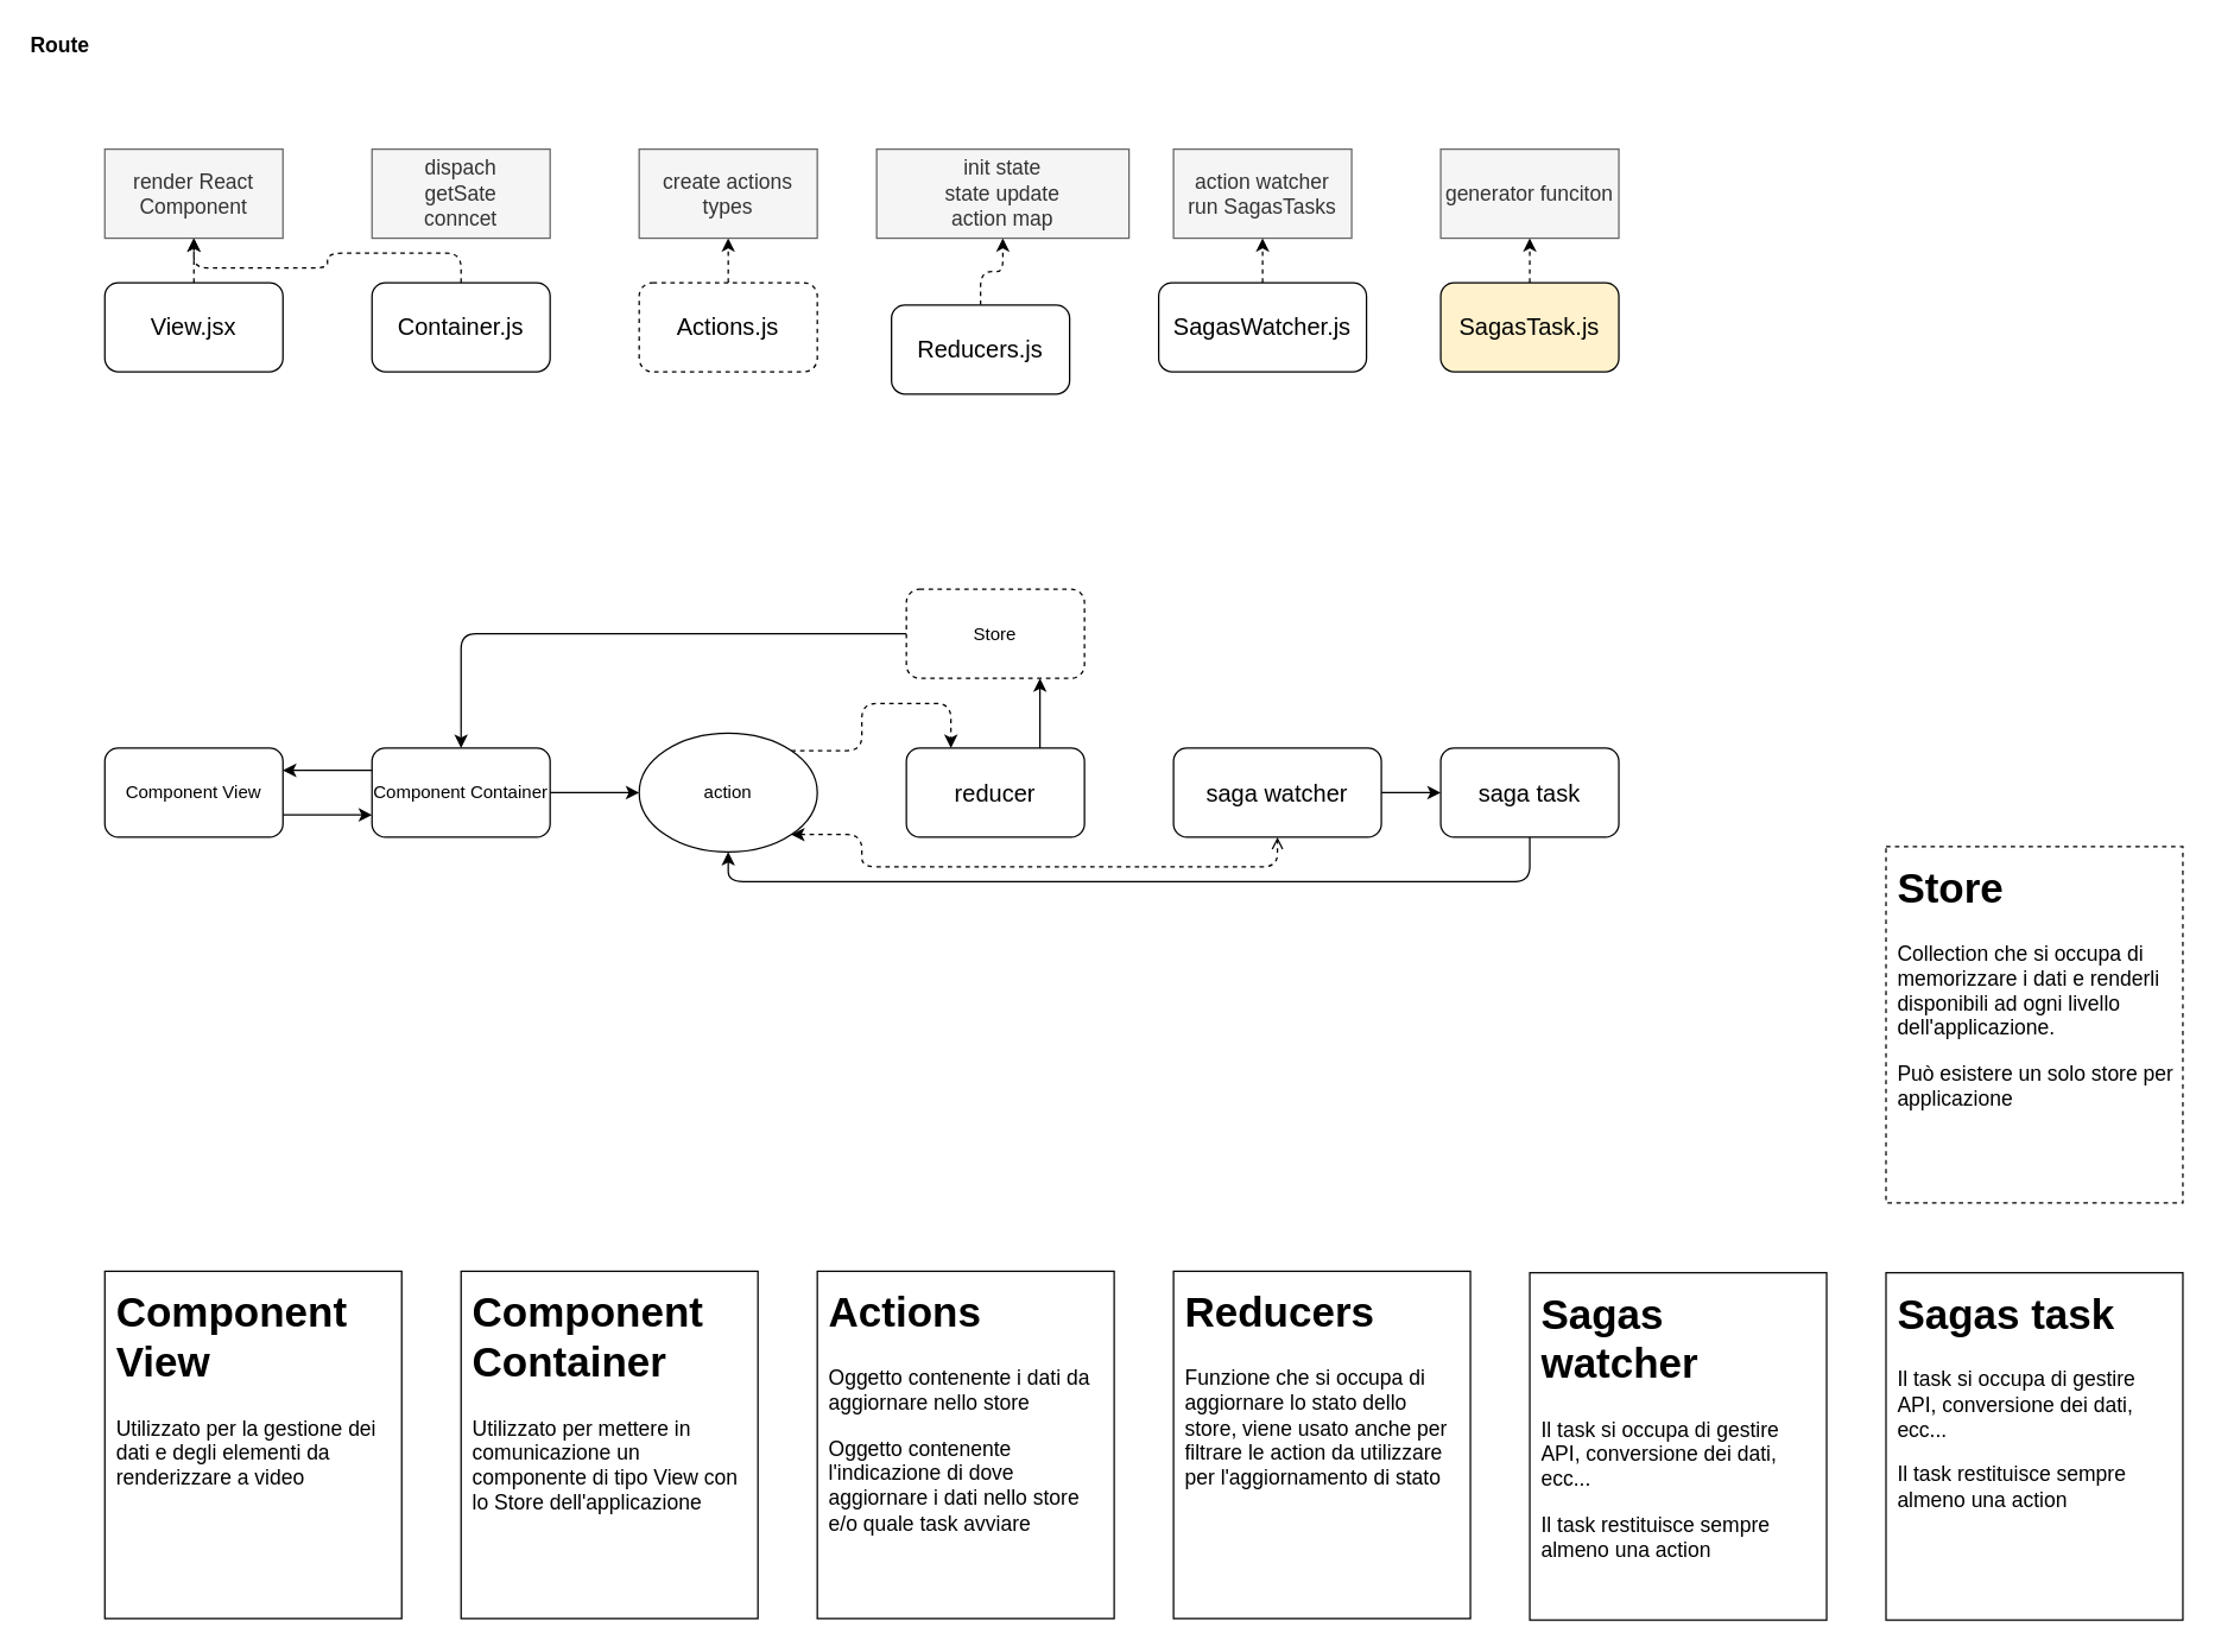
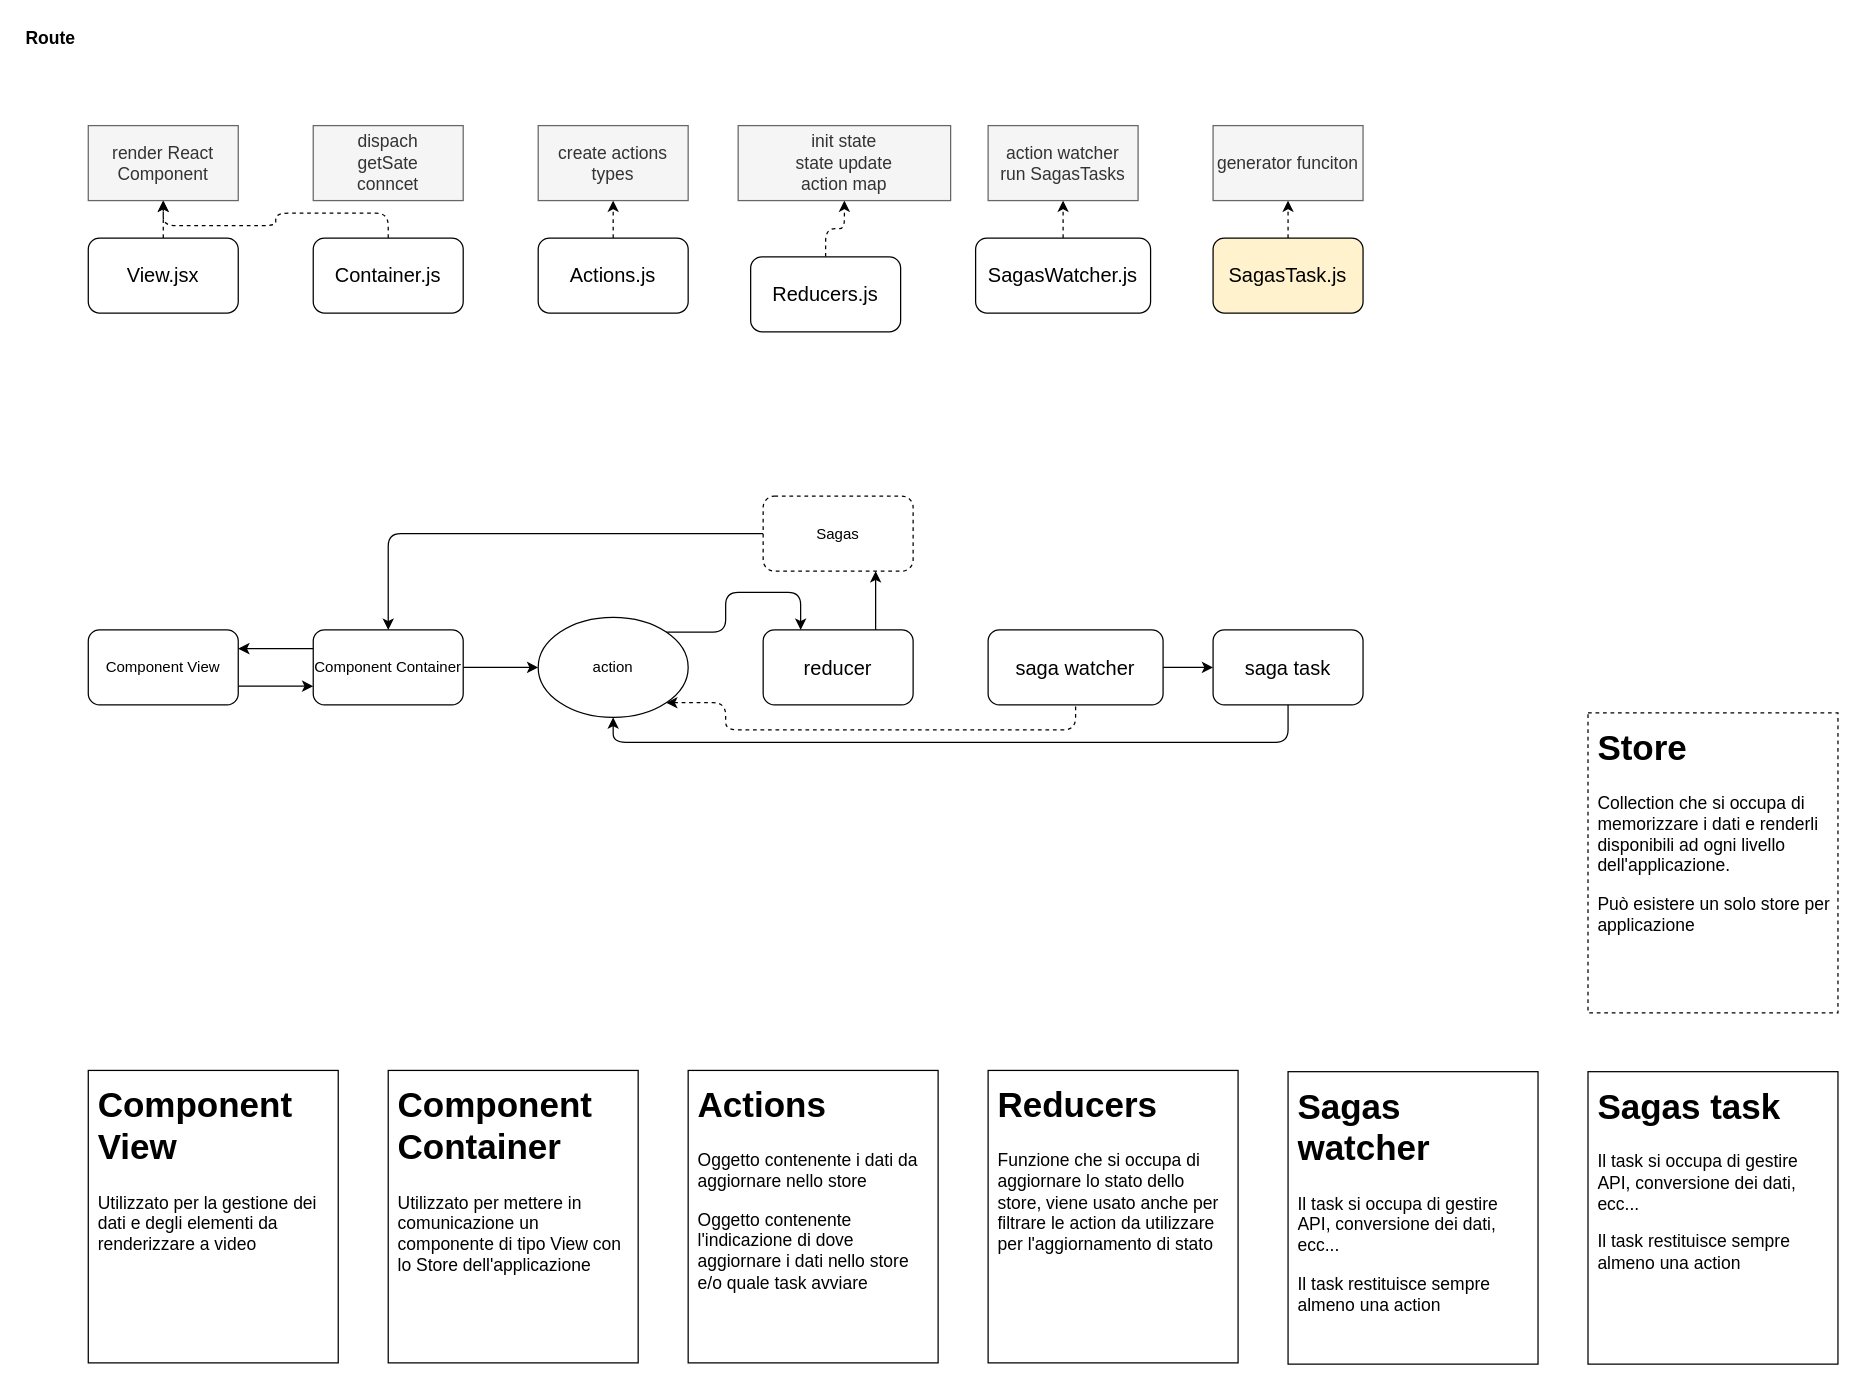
  <mxCell id="0" />
  <mxCell id="1" parent="0" />
  <mxCell id="2" style="edgeStyle=orthogonalEdgeStyle;rounded=1;orthogonalLoop=1;jettySize=auto;html=1;exitX=0.5;exitY=0;exitDx=0;exitDy=0;entryX=0.5;entryY=1;entryDx=0;entryDy=0;fontSize=14;dashed=1;" edge="1" parent="1" source="3" target="21"><mxGeometry relative="1" as="geometry" /></mxCell>
  <mxCell id="3" value="View.jsx" style="rounded=1;whiteSpace=wrap;html=1;fontSize=16;" vertex="1" parent="1"><mxGeometry x="70" y="190" width="120" height="60" as="geometry" /></mxCell>
  <mxCell id="4" style="edgeStyle=orthogonalEdgeStyle;rounded=1;orthogonalLoop=1;jettySize=auto;html=1;exitX=0.5;exitY=0;exitDx=0;exitDy=0;fontSize=14;dashed=1;" edge="1" parent="1" source="5" target="21"><mxGeometry relative="1" as="geometry" /></mxCell>
  <mxCell id="5" value="Container.js" style="rounded=1;whiteSpace=wrap;html=1;fontSize=16;" vertex="1" parent="1"><mxGeometry x="250" y="190" width="120" height="60" as="geometry" /></mxCell>
  <mxCell id="6" style="edgeStyle=orthogonalEdgeStyle;rounded=1;orthogonalLoop=1;jettySize=auto;html=1;exitX=0.5;exitY=0;exitDx=0;exitDy=0;entryX=0.5;entryY=1;entryDx=0;entryDy=0;dashed=1;fontSize=14;" edge="1" parent="1" source="7" target="24"><mxGeometry relative="1" as="geometry" /></mxCell>
  <mxCell id="7" value="Reducers.js" style="rounded=1;whiteSpace=wrap;html=1;fontSize=16;" vertex="1" parent="1"><mxGeometry x="600" y="205" width="120" height="60" as="geometry" /></mxCell>
  <mxCell id="8" style="edgeStyle=orthogonalEdgeStyle;rounded=1;orthogonalLoop=1;jettySize=auto;html=1;exitX=0.5;exitY=0;exitDx=0;exitDy=0;entryX=0.5;entryY=1;entryDx=0;entryDy=0;dashed=1;fontSize=14;" edge="1" parent="1" source="9" target="25"><mxGeometry relative="1" as="geometry" /></mxCell>
  <mxCell id="9" value="SagasWatcher.js" style="rounded=1;whiteSpace=wrap;html=1;fontSize=16;" vertex="1" parent="1"><mxGeometry x="780" y="190" width="140" height="60" as="geometry" /></mxCell>
  <mxCell id="10" style="edgeStyle=orthogonalEdgeStyle;rounded=1;orthogonalLoop=1;jettySize=auto;html=1;exitX=0.5;exitY=0;exitDx=0;exitDy=0;entryX=0.5;entryY=1;entryDx=0;entryDy=0;dashed=1;fontSize=14;" edge="1" parent="1" source="11" target="23"><mxGeometry relative="1" as="geometry" /></mxCell>
- <mxCell id="11" value="Actions.js" style="rounded=1;whiteSpace=wrap;html=1;fontSize=16;dashed=1;" vertex="1" parent="1"><mxGeometry x="430" y="190" width="120" height="60" as="geometry" /></mxCell>
+ <mxCell id="11" value="Actions.js" style="rounded=1;whiteSpace=wrap;html=1;fontSize=16;" vertex="1" parent="1"><mxGeometry x="430" y="190" width="120" height="60" as="geometry" /></mxCell>
  <mxCell id="12" value="Route" style="text;html=1;strokeColor=none;fillColor=none;align=center;verticalAlign=middle;whiteSpace=wrap;rounded=0;fontStyle=1;fontSize=14;" vertex="1" parent="1"><mxGeometry x="20" y="20" width="40" height="20" as="geometry" /></mxCell>
  <mxCell id="13" value="&lt;h1&gt;Component View&lt;/h1&gt;&lt;p&gt;Utilizzato per la gestione dei dati e degli elementi da renderizzare a video&lt;/p&gt;" style="text;html=1;strokeColor=#000000;fillColor=none;spacing=0;spacingTop=-12;whiteSpace=wrap;overflow=hidden;rounded=0;fontSize=14;glass=0;shadow=0;perimeterSpacing=0;strokeWidth=1;spacingLeft=8;spacingBottom=8;spacingRight=8;" vertex="1" parent="1"><mxGeometry x="70" y="856" width="200" height="234" as="geometry" /></mxCell>
  <mxCell id="14" value="&lt;h1&gt;Sagas watcher&lt;br&gt;&lt;/h1&gt;&lt;p&gt;Il task si occupa di gestire API, conversione dei dati, ecc...&lt;/p&gt;&lt;p&gt;Il task restituisce sempre almeno una action&lt;br&gt;&lt;/p&gt;" style="text;html=1;strokeColor=#000000;fillColor=none;spacing=0;spacingTop=-12;whiteSpace=wrap;overflow=hidden;rounded=0;fontSize=14;glass=0;shadow=0;perimeterSpacing=0;strokeWidth=1;spacingLeft=8;spacingBottom=8;spacingRight=8;" vertex="1" parent="1"><mxGeometry x="1030" y="857" width="200" height="234" as="geometry" /></mxCell>
  <mxCell id="15" value="&lt;h1&gt;Actions&lt;/h1&gt;&lt;p&gt;Oggetto contenente i dati da aggiornare nello store&lt;/p&gt;&lt;p&gt;Oggetto contenente l'indicazione di dove aggiornare i dati nello store e/o quale task avviare&lt;br&gt;&lt;/p&gt;" style="text;html=1;strokeColor=#000000;fillColor=none;spacing=0;spacingTop=-12;whiteSpace=wrap;overflow=hidden;rounded=0;fontSize=14;glass=0;shadow=0;perimeterSpacing=0;strokeWidth=1;spacingLeft=8;spacingBottom=8;spacingRight=8;" vertex="1" parent="1"><mxGeometry x="550" y="856" width="200" height="234" as="geometry" /></mxCell>
  <mxCell id="16" value="&lt;h1&gt;Reducers&lt;/h1&gt;&lt;p&gt;Funzione che si occupa di aggiornare lo stato dello store, viene usato anche per filtrare le action da utilizzare per l'aggiornamento di stato&lt;br&gt;&lt;/p&gt;" style="text;html=1;strokeColor=#000000;fillColor=none;spacing=0;spacingTop=-12;whiteSpace=wrap;overflow=hidden;rounded=0;fontSize=14;glass=0;shadow=0;perimeterSpacing=0;strokeWidth=1;spacingLeft=8;spacingBottom=8;spacingRight=8;" vertex="1" parent="1"><mxGeometry x="790" y="856" width="200" height="234" as="geometry" /></mxCell>
  <mxCell id="17" value="&lt;h1&gt;Component Container&lt;/h1&gt;&lt;p&gt;Utilizzato per mettere in comunicazione un componente di tipo View con lo Store dell'applicazione&lt;/p&gt;" style="text;html=1;strokeColor=#000000;fillColor=none;spacing=0;spacingTop=-12;whiteSpace=wrap;overflow=hidden;rounded=0;fontSize=14;glass=0;shadow=0;perimeterSpacing=0;strokeWidth=1;spacingLeft=8;spacingBottom=8;spacingRight=8;" vertex="1" parent="1"><mxGeometry x="310" y="856" width="200" height="234" as="geometry" /></mxCell>
  <mxCell id="18" value="&lt;h1&gt;Store&lt;/h1&gt;&lt;p&gt;Collection che si occupa di memorizzare i dati e renderli disponibili ad ogni livello dell'applicazione.&lt;/p&gt;&lt;p&gt;Può esistere un solo store per applicazione&lt;br&gt;&lt;/p&gt;" style="text;html=1;strokeColor=#000000;fillColor=none;spacing=0;spacingTop=-12;whiteSpace=wrap;overflow=hidden;rounded=0;fontSize=14;dashed=1;spacingRight=8;spacingBottom=8;spacingLeft=8;" vertex="1" parent="1"><mxGeometry x="1270" y="570" width="200" height="240" as="geometry" /></mxCell>
  <mxCell id="19" style="edgeStyle=orthogonalEdgeStyle;rounded=1;orthogonalLoop=1;jettySize=auto;html=1;exitX=0.5;exitY=0;exitDx=0;exitDy=0;entryX=0.5;entryY=1;entryDx=0;entryDy=0;dashed=1;fontSize=14;" edge="1" parent="1" source="20" target="26"><mxGeometry relative="1" as="geometry" /></mxCell>
  <mxCell id="20" value="&lt;div style=&quot;font-size: 16px;&quot;&gt;SagasTask.js&lt;/div&gt;" style="rounded=1;whiteSpace=wrap;html=1;fontSize=16;fillColor=#fff2cc;" vertex="1" parent="1"><mxGeometry x="970" y="190" width="120" height="60" as="geometry" /></mxCell>
  <mxCell id="21" value="render React Component" style="rounded=0;whiteSpace=wrap;html=1;fontSize=14;fillColor=#f5f5f5;strokeColor=#666666;fontColor=#333333;" vertex="1" parent="1"><mxGeometry x="70" y="100" width="120" height="60" as="geometry" /></mxCell>
  <mxCell id="22" value="dispach&lt;br&gt;&lt;div&gt;getSate&lt;/div&gt;&lt;div&gt;conncet&lt;br&gt;&lt;/div&gt;" style="rounded=0;whiteSpace=wrap;html=1;fontSize=14;fillColor=#f5f5f5;strokeColor=#666666;fontColor=#333333;" vertex="1" parent="1"><mxGeometry x="250" y="100" width="120" height="60" as="geometry" /></mxCell>
  <mxCell id="23" value="&lt;div&gt;create actions&lt;/div&gt;&lt;div&gt;types&lt;br&gt;&lt;/div&gt;" style="rounded=0;whiteSpace=wrap;html=1;fontSize=14;fillColor=#f5f5f5;strokeColor=#666666;fontColor=#333333;" vertex="1" parent="1"><mxGeometry x="430" y="100" width="120" height="60" as="geometry" /></mxCell>
  <mxCell id="24" value="&lt;div&gt;init state&lt;/div&gt;&lt;div&gt;state update&lt;/div&gt;&lt;div&gt;action map&lt;br&gt;&lt;/div&gt;" style="rounded=0;whiteSpace=wrap;html=1;fontSize=14;fillColor=#f5f5f5;strokeColor=#666666;fontColor=#333333;" vertex="1" parent="1"><mxGeometry x="590" y="100" width="170" height="60" as="geometry" /></mxCell>
  <mxCell id="25" value="&lt;div&gt;action watcher&lt;br&gt;run SagasTasks&lt;br&gt;&lt;/div&gt;" style="rounded=0;whiteSpace=wrap;html=1;fontSize=14;fillColor=#f5f5f5;strokeColor=#666666;fontColor=#333333;" vertex="1" parent="1"><mxGeometry x="790" y="100" width="120" height="60" as="geometry" /></mxCell>
  <mxCell id="26" value="generator funciton" style="rounded=0;whiteSpace=wrap;html=1;fontSize=14;fillColor=#f5f5f5;strokeColor=#666666;fontColor=#333333;" vertex="1" parent="1"><mxGeometry x="970" y="100" width="120" height="60" as="geometry" /></mxCell>
  <mxCell id="27" style="edgeStyle=orthogonalEdgeStyle;rounded=1;orthogonalLoop=1;jettySize=auto;html=1;exitX=1;exitY=0.75;exitDx=0;exitDy=0;entryX=0;entryY=0.75;entryDx=0;entryDy=0;fontSize=12;" edge="1" parent="1" source="28" target="31"><mxGeometry relative="1" as="geometry" /></mxCell>
  <mxCell id="28" value="Component View" style="rounded=1;whiteSpace=wrap;html=1;fontSize=12;" vertex="1" parent="1"><mxGeometry x="70" y="503.5" width="120" height="60" as="geometry" /></mxCell>
  <mxCell id="29" style="edgeStyle=orthogonalEdgeStyle;rounded=1;orthogonalLoop=1;jettySize=auto;html=1;exitX=1;exitY=0.5;exitDx=0;exitDy=0;entryX=0;entryY=0.5;entryDx=0;entryDy=0;fontSize=12;" edge="1" parent="1" source="31" target="34"><mxGeometry relative="1" as="geometry" /></mxCell>
  <mxCell id="30" style="edgeStyle=orthogonalEdgeStyle;rounded=1;orthogonalLoop=1;jettySize=auto;html=1;exitX=0;exitY=0.25;exitDx=0;exitDy=0;entryX=1;entryY=0.25;entryDx=0;entryDy=0;fontSize=12;" edge="1" parent="1" source="31" target="28"><mxGeometry relative="1" as="geometry" /></mxCell>
  <mxCell id="31" value="Component Container" style="rounded=1;whiteSpace=wrap;html=1;fontSize=12;" vertex="1" parent="1"><mxGeometry x="250" y="503.5" width="120" height="60" as="geometry" /></mxCell>
- <mxCell id="32" style="edgeStyle=orthogonalEdgeStyle;rounded=1;orthogonalLoop=1;jettySize=auto;html=1;exitX=1;exitY=1;exitDx=0;exitDy=0;entryX=0.5;entryY=1;entryDx=0;entryDy=0;fontSize=12;dashed=1;startArrow=classic;startFill=1;endArrow=open;endFill=0;" edge="1" parent="1" source="34" target="38"><mxGeometry relative="1" as="geometry"><Array as="points"><mxPoint x="580" y="561.5" /><mxPoint x="580" y="583.5" /><mxPoint x="860" y="583.5" /></Array></mxGeometry></mxCell>
- <mxCell id="33" style="edgeStyle=orthogonalEdgeStyle;rounded=1;orthogonalLoop=1;jettySize=auto;html=1;exitX=1;exitY=0;exitDx=0;exitDy=0;entryX=0.25;entryY=0;entryDx=0;entryDy=0;fontSize=12;dashed=1;" edge="1" parent="1" source="34" target="36"><mxGeometry relative="1" as="geometry" /></mxCell>
+ <mxCell id="32" style="edgeStyle=orthogonalEdgeStyle;rounded=1;orthogonalLoop=1;jettySize=auto;html=1;exitX=1;exitY=1;exitDx=0;exitDy=0;entryX=0.5;entryY=1;entryDx=0;entryDy=0;fontSize=12;dashed=1;startArrow=classic;startFill=1;endArrow=none;endFill=0;" edge="1" parent="1" source="34" target="38"><mxGeometry relative="1" as="geometry"><Array as="points"><mxPoint x="580" y="561.5" /><mxPoint x="580" y="583.5" /><mxPoint x="860" y="583.5" /></Array></mxGeometry></mxCell>
+ <mxCell id="33" style="edgeStyle=orthogonalEdgeStyle;rounded=1;orthogonalLoop=1;jettySize=auto;html=1;exitX=1;exitY=0;exitDx=0;exitDy=0;entryX=0.25;entryY=0;entryDx=0;entryDy=0;fontSize=12;" edge="1" parent="1" source="34" target="36"><mxGeometry relative="1" as="geometry" /></mxCell>
  <mxCell id="34" value="action" style="ellipse;whiteSpace=wrap;html=1;fontSize=12;" vertex="1" parent="1"><mxGeometry x="430" y="493.5" width="120" height="80" as="geometry" /></mxCell>
  <mxCell id="35" style="edgeStyle=orthogonalEdgeStyle;rounded=1;orthogonalLoop=1;jettySize=auto;html=1;exitX=0.75;exitY=0;exitDx=0;exitDy=0;entryX=0.75;entryY=1;entryDx=0;entryDy=0;fontSize=12;" edge="1" parent="1" source="36" target="42"><mxGeometry relative="1" as="geometry" /></mxCell>
  <mxCell id="36" value="reducer" style="rounded=1;whiteSpace=wrap;html=1;fontSize=16;" vertex="1" parent="1"><mxGeometry x="610" y="503.5" width="120" height="60" as="geometry" /></mxCell>
  <mxCell id="37" style="edgeStyle=orthogonalEdgeStyle;rounded=1;orthogonalLoop=1;jettySize=auto;html=1;exitX=1;exitY=0.5;exitDx=0;exitDy=0;entryX=0;entryY=0.5;entryDx=0;entryDy=0;fontSize=12;" edge="1" parent="1" source="38" target="40"><mxGeometry relative="1" as="geometry" /></mxCell>
  <mxCell id="38" value="saga watcher" style="rounded=1;whiteSpace=wrap;html=1;fontSize=16;" vertex="1" parent="1"><mxGeometry x="790" y="503.5" width="140" height="60" as="geometry" /></mxCell>
  <mxCell id="39" style="edgeStyle=orthogonalEdgeStyle;rounded=1;orthogonalLoop=1;jettySize=auto;html=1;exitX=0.5;exitY=1;exitDx=0;exitDy=0;entryX=0.5;entryY=1;entryDx=0;entryDy=0;fontSize=12;" edge="1" parent="1" source="40" target="34"><mxGeometry relative="1" as="geometry" /></mxCell>
  <mxCell id="40" value="saga task" style="rounded=1;whiteSpace=wrap;html=1;fontSize=16;" vertex="1" parent="1"><mxGeometry x="970" y="503.5" width="120" height="60" as="geometry" /></mxCell>
  <mxCell id="41" style="edgeStyle=orthogonalEdgeStyle;rounded=1;orthogonalLoop=1;jettySize=auto;html=1;exitX=0;exitY=0.5;exitDx=0;exitDy=0;entryX=0.5;entryY=0;entryDx=0;entryDy=0;fontSize=12;" edge="1" parent="1" source="42" target="31"><mxGeometry relative="1" as="geometry" /></mxCell>
- <mxCell id="42" value="Store" style="rounded=1;whiteSpace=wrap;html=1;fontSize=12;dashed=1;" vertex="1" parent="1"><mxGeometry x="610" y="396.5" width="120" height="60" as="geometry" /></mxCell>
+ <mxCell id="42" value="Sagas" style="rounded=1;whiteSpace=wrap;html=1;fontSize=12;dashed=1;" vertex="1" parent="1"><mxGeometry x="610" y="396.5" width="120" height="60" as="geometry" /></mxCell>
  <mxCell id="43" value="&lt;h1&gt;Sagas task&lt;br&gt;&lt;/h1&gt;Il task si occupa di gestire API, conversione dei dati, ecc...&lt;p&gt;Il task restituisce sempre almeno una action&lt;br&gt;&lt;/p&gt;" style="text;html=1;strokeColor=#000000;fillColor=none;spacing=0;spacingTop=-12;whiteSpace=wrap;overflow=hidden;rounded=0;fontSize=14;glass=0;shadow=0;perimeterSpacing=0;strokeWidth=1;spacingLeft=8;spacingBottom=8;spacingRight=8;" vertex="1" parent="1"><mxGeometry x="1270" y="857" width="200" height="234" as="geometry" /></mxCell>
